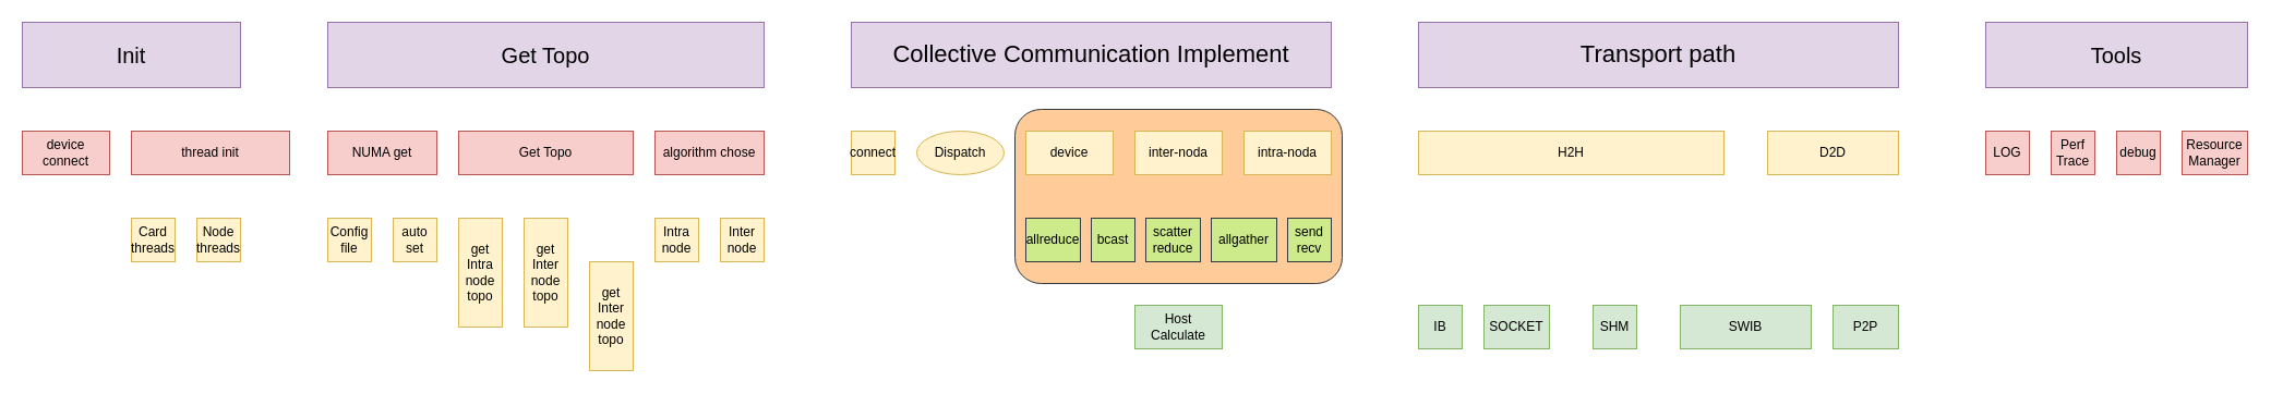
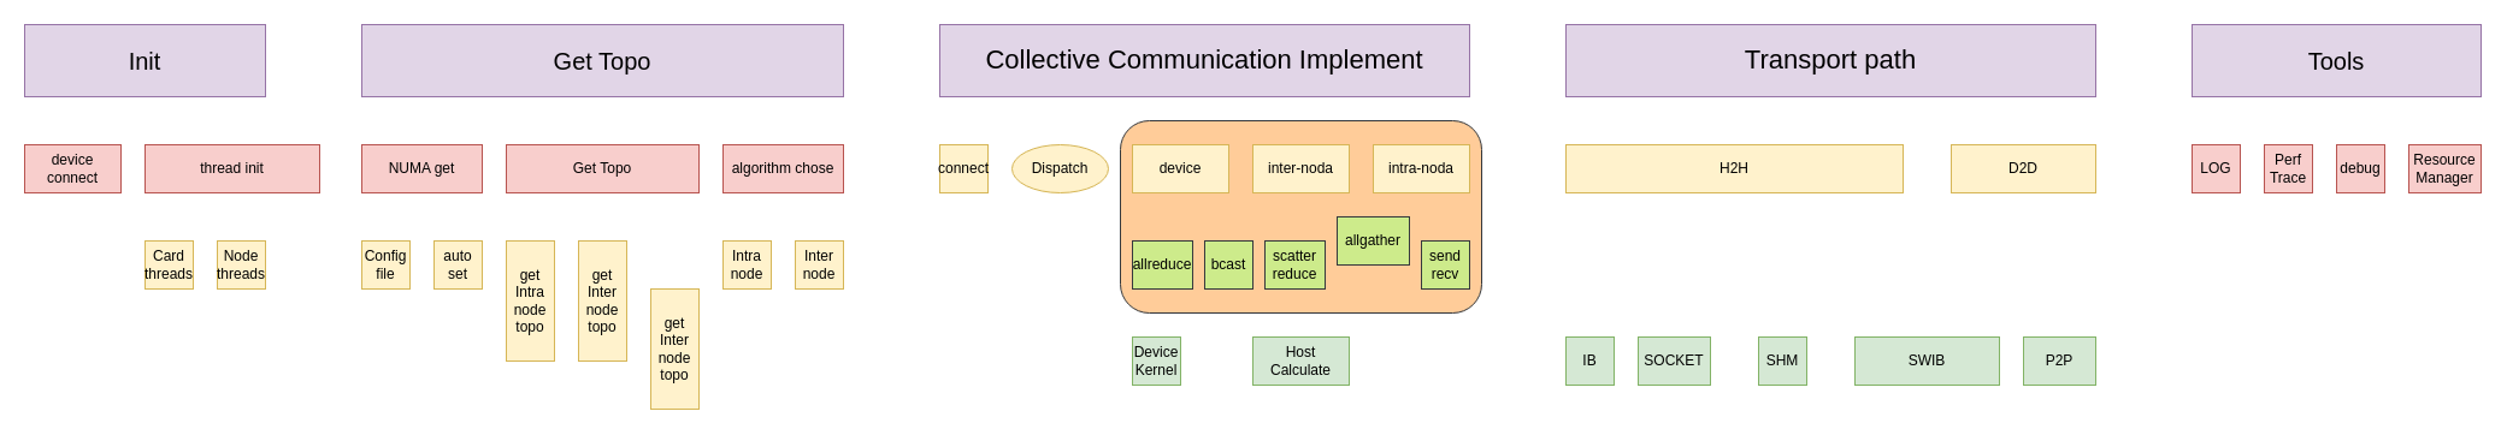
  <mxCell id="0" />
  <mxCell id="1" parent="0" />
  <mxCell id="2" value="" style="rounded=1;whiteSpace=wrap;html=1;fillColor=#ffcc99;strokeColor=#36393d;" parent="1" vertex="1"><mxGeometry x="930" y="100" width="300" height="160" as="geometry" /></mxCell>
  <mxCell id="3" value="Init" style="rounded=0;whiteSpace=wrap;html=1;fillColor=#e1d5e7;strokeColor=#9673a6;fontSize=20;" parent="1" vertex="1"><mxGeometry y="20" width="200" height="60" as="geometry" x="20" /></mxCell>
  <mxCell id="4" value="Tools" style="rounded=0;whiteSpace=wrap;html=1;fillColor=#e1d5e7;strokeColor=#9673a6;fontSize=20;" parent="1" vertex="1"><mxGeometry x="1820" y="20" width="240" height="60" as="geometry" /></mxCell>
  <mxCell id="5" value="LOG" style="rounded=0;whiteSpace=wrap;html=1;fillColor=#f8cecc;strokeColor=#b85450;" parent="1" vertex="1"><mxGeometry x="1820" y="120" width="40" height="40" as="geometry" /></mxCell>
  <mxCell id="6" value="Perf Trace" style="rounded=0;whiteSpace=wrap;html=1;fillColor=#f8cecc;strokeColor=#b85450;" parent="1" vertex="1"><mxGeometry x="1880" y="120" width="40" height="40" as="geometry" /></mxCell>
  <mxCell id="7" value="&lt;font style=&quot;font-size: 22px;&quot;&gt;Transport path&lt;/font&gt;" style="rounded=0;whiteSpace=wrap;html=1;fillColor=#e1d5e7;strokeColor=#9673a6;fontSize=21;" parent="1" vertex="1"><mxGeometry x="1300" y="20" width="440" height="60" as="geometry" /></mxCell>
  <mxCell id="8" value="Dispatch" style="ellipse;whiteSpace=wrap;html=1;fillColor=#fff2cc;strokeColor=#d6b656;" parent="1" vertex="1"><mxGeometry x="840" y="120" width="80" height="40" as="geometry" /></mxCell>
  <mxCell id="9" value="device" style="rounded=0;whiteSpace=wrap;html=1;fillColor=#fff2cc;strokeColor=#d6b656;" parent="1" vertex="1"><mxGeometry x="940" y="120" width="80" height="40" as="geometry" /></mxCell>
  <mxCell id="10" value="intra-noda" style="rounded=0;whiteSpace=wrap;html=1;fillColor=#fff2cc;strokeColor=#d6b656;" parent="1" vertex="1"><mxGeometry x="1140" y="120" width="80" height="40" as="geometry" /></mxCell>
  <mxCell id="11" value="&lt;font style=&quot;font-size: 22px;&quot;&gt;Collective Communication Implement&lt;/font&gt;" style="rounded=0;whiteSpace=wrap;html=1;fillColor=#e1d5e7;strokeColor=#9673a6;" parent="1" vertex="1"><mxGeometry x="780" y="20" width="440" height="60" as="geometry" /></mxCell>
  <mxCell id="12" value="H2H" style="rounded=0;whiteSpace=wrap;html=1;fillColor=#fff2cc;strokeColor=#d6b656;" parent="1" vertex="1"><mxGeometry x="1300" y="120" width="280" height="40" as="geometry" /></mxCell>
  <mxCell id="13" value="D2D" style="rounded=0;whiteSpace=wrap;html=1;fillColor=#fff2cc;strokeColor=#d6b656;" parent="1" vertex="1"><mxGeometry x="1620" y="120" width="120" height="40" as="geometry" /></mxCell>
  <mxCell id="14" value="IB" style="rounded=0;whiteSpace=wrap;html=1;fillColor=#d5e8d4;strokeColor=#82b366;" parent="1" vertex="1"><mxGeometry x="1300" y="280" width="40" height="40" as="geometry" /></mxCell>
  <mxCell id="15" value="SOCKET" style="rounded=0;whiteSpace=wrap;html=1;fillColor=#d5e8d4;strokeColor=#82b366;" parent="1" vertex="1"><mxGeometry x="1360" y="280" width="60" height="40" as="geometry" /></mxCell>
  <mxCell id="16" value="SWIB" style="rounded=0;whiteSpace=wrap;html=1;fillColor=#d5e8d4;strokeColor=#82b366;" parent="1" vertex="1"><mxGeometry x="1540" y="280" width="120" height="40" as="geometry" /></mxCell>
  <mxCell id="17" value="P2P" style="rounded=0;whiteSpace=wrap;html=1;fillColor=#d5e8d4;strokeColor=#82b366;" parent="1" vertex="1"><mxGeometry x="1680" y="280" width="60" height="40" as="geometry" /></mxCell>
  <mxCell id="18" value="SHM" style="rounded=0;whiteSpace=wrap;html=1;fillColor=#d5e8d4;strokeColor=#82b366;" parent="1" vertex="1"><mxGeometry x="1460" y="280" width="40" height="40" as="geometry" /></mxCell>
  <mxCell id="19" value="inter-noda" style="rounded=0;whiteSpace=wrap;html=1;fillColor=#fff2cc;strokeColor=#d6b656;" parent="1" vertex="1"><mxGeometry x="1040" y="120" width="80" height="40" as="geometry" /></mxCell>
  <mxCell id="20" value="Resource Manager" style="rounded=0;whiteSpace=wrap;html=1;fillColor=#f8cecc;strokeColor=#b85450;" parent="1" vertex="1"><mxGeometry x="2000" y="120" width="60" height="40" as="geometry" /></mxCell>
  <mxCell id="21" value="debug" style="rounded=0;whiteSpace=wrap;html=1;fillColor=#f8cecc;strokeColor=#b85450;" parent="1" vertex="1"><mxGeometry x="1940" y="120" width="40" height="40" as="geometry" /></mxCell>
  <mxCell id="22" value="allreduce" style="rounded=0;whiteSpace=wrap;html=1;fillColor=#cdeb8b;strokeColor=#36393d;" parent="1" vertex="1"><mxGeometry x="940" y="200" width="50" height="40" as="geometry" /></mxCell>
  <mxCell id="23" value="bcast" style="rounded=0;whiteSpace=wrap;html=1;fillColor=#cdeb8b;strokeColor=#36393d;" parent="1" vertex="1"><mxGeometry x="1000" y="200" width="40" height="40" as="geometry" /></mxCell>
  <mxCell id="24" value="scatter&lt;br&gt;reduce" style="rounded=0;whiteSpace=wrap;html=1;fillColor=#cdeb8b;strokeColor=#36393d;" parent="1" vertex="1"><mxGeometry x="1050" y="200" width="50" height="40" as="geometry" /></mxCell>
- <mxCell id="25" value="allgather" style="rounded=0;whiteSpace=wrap;html=1;fillColor=#cdeb8b;strokeColor=#36393d;" parent="1" vertex="1"><mxGeometry x="1110" y="200" width="60" height="40" as="geometry" /></mxCell>
+ <mxCell id="25" value="allgather" style="rounded=0;whiteSpace=wrap;html=1;fillColor=#cdeb8b;strokeColor=#36393d;" parent="1" vertex="1"><mxGeometry x="1110" y="180" width="60" height="40" as="geometry" /></mxCell>
  <mxCell id="26" value="send&lt;br&gt;recv" style="rounded=0;whiteSpace=wrap;html=1;fillColor=#cdeb8b;strokeColor=#36393d;" parent="1" vertex="1"><mxGeometry x="1180" y="200" width="40" height="40" as="geometry" /></mxCell>
  <mxCell id="27" value="connect" style="rounded=0;whiteSpace=wrap;html=1;fillColor=#fff2cc;strokeColor=#d6b656;" parent="1" vertex="1"><mxGeometry x="780" y="120" width="40" height="40" as="geometry" /></mxCell>
+ <mxCell id="28" value="Device&lt;br&gt;Kernel" style="rounded=0;whiteSpace=wrap;html=1;fillColor=#d5e8d4;strokeColor=#82b366;" parent="1" vertex="1"><mxGeometry x="940" y="280" width="40" height="40" as="geometry" /></mxCell>
  <mxCell id="29" value="Host&lt;br&gt;Calculate" style="rounded=0;whiteSpace=wrap;html=1;fillColor=#d5e8d4;strokeColor=#82b366;" parent="1" vertex="1"><mxGeometry x="1040" y="280" width="80" height="40" as="geometry" /></mxCell>
  <mxCell id="30" value="thread init" style="rounded=0;whiteSpace=wrap;html=1;fillColor=#f8cecc;strokeColor=#b85450;" parent="1" vertex="1"><mxGeometry x="120" y="120" width="145" height="40" as="geometry" /></mxCell>
  <mxCell id="31" value="algorithm chose" style="rounded=0;whiteSpace=wrap;html=1;fillColor=#f8cecc;strokeColor=#b85450;" parent="1" vertex="1"><mxGeometry x="600" y="120" width="100" height="40" as="geometry" /></mxCell>
  <mxCell id="32" value="Card&lt;br&gt;threads" style="rounded=0;whiteSpace=wrap;html=1;fillColor=#fff2cc;strokeColor=#d6b656;" parent="1" vertex="1"><mxGeometry x="120" y="200" width="40" height="40" as="geometry" /></mxCell>
  <mxCell id="33" value="Node&lt;br&gt;threads" style="rounded=0;whiteSpace=wrap;html=1;fillColor=#fff2cc;strokeColor=#d6b656;" parent="1" vertex="1"><mxGeometry x="180" y="200" width="40" height="40" as="geometry" /></mxCell>
  <mxCell id="34" value="Intra&lt;br&gt;node" style="rounded=0;whiteSpace=wrap;html=1;fillColor=#fff2cc;strokeColor=#d6b656;" parent="1" vertex="1"><mxGeometry x="600" y="200" width="40" height="40" as="geometry" /></mxCell>
  <mxCell id="35" value="Inter&lt;br&gt;node" style="rounded=0;whiteSpace=wrap;html=1;fillColor=#fff2cc;strokeColor=#d6b656;" parent="1" vertex="1"><mxGeometry x="660" y="200" width="40" height="40" as="geometry" /></mxCell>
  <mxCell id="36" value="NUMA get" style="rounded=0;whiteSpace=wrap;html=1;fillColor=#f8cecc;strokeColor=#b85450;" parent="1" vertex="1"><mxGeometry x="300" y="120" width="100" height="40" as="geometry" /></mxCell>
  <mxCell id="37" value="Config&lt;br&gt;file" style="rounded=0;whiteSpace=wrap;html=1;fillColor=#fff2cc;strokeColor=#d6b656;" parent="1" vertex="1"><mxGeometry x="300" y="200" width="40" height="40" as="geometry" /></mxCell>
  <mxCell id="38" value="auto&lt;br&gt;set" style="rounded=0;whiteSpace=wrap;html=1;fillColor=#fff2cc;strokeColor=#d6b656;" parent="1" vertex="1"><mxGeometry x="360" y="200" width="40" height="40" as="geometry" /></mxCell>
  <mxCell id="39" value="device connect" style="rounded=0;whiteSpace=wrap;html=1;fillColor=#f8cecc;strokeColor=#b85450;" parent="1" vertex="1"><mxGeometry y="120" width="80" height="40" as="geometry" x="20" /></mxCell>
  <mxCell id="40" value="Get Topo" style="rounded=0;whiteSpace=wrap;html=1;fillColor=#e1d5e7;strokeColor=#9673a6;fontSize=20;" vertex="1" parent="1"><mxGeometry x="300" y="20" width="400" height="60" as="geometry" /></mxCell>
  <mxCell id="41" value="Get Topo" style="rounded=0;whiteSpace=wrap;html=1;fillColor=#f8cecc;strokeColor=#b85450;" vertex="1" parent="1"><mxGeometry x="420" y="120" width="160" height="40" as="geometry" /></mxCell>
  <mxCell id="42" value="get&lt;br&gt;Intra&lt;br&gt;node&lt;br&gt;topo" style="rounded=0;whiteSpace=wrap;html=1;fillColor=#fff2cc;strokeColor=#d6b656;" vertex="1" parent="1"><mxGeometry x="420" y="200" width="40" height="100" as="geometry" /></mxCell>
  <mxCell id="43" value="get&lt;br&gt;Inter&lt;br&gt;node&lt;br&gt;topo" style="rounded=0;whiteSpace=wrap;html=1;fillColor=#fff2cc;strokeColor=#d6b656;" vertex="1" parent="1"><mxGeometry x="480" y="200" width="40" height="100" as="geometry" /></mxCell>
  <mxCell id="44" value="get&lt;br&gt;Inter&lt;br&gt;node&lt;br&gt;topo" style="rounded=0;whiteSpace=wrap;html=1;fillColor=#fff2cc;strokeColor=#d6b656;" vertex="1" parent="1"><mxGeometry x="540" y="240" width="40" height="100" as="geometry" /></mxCell>
